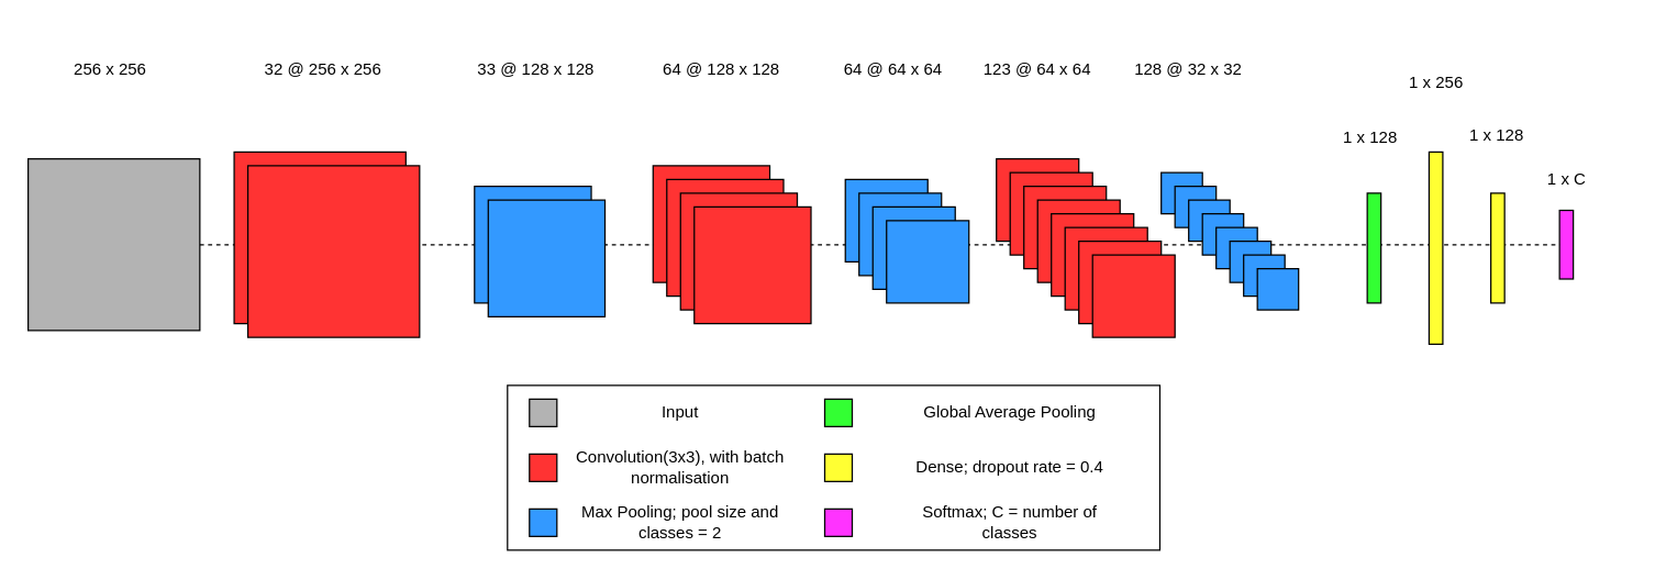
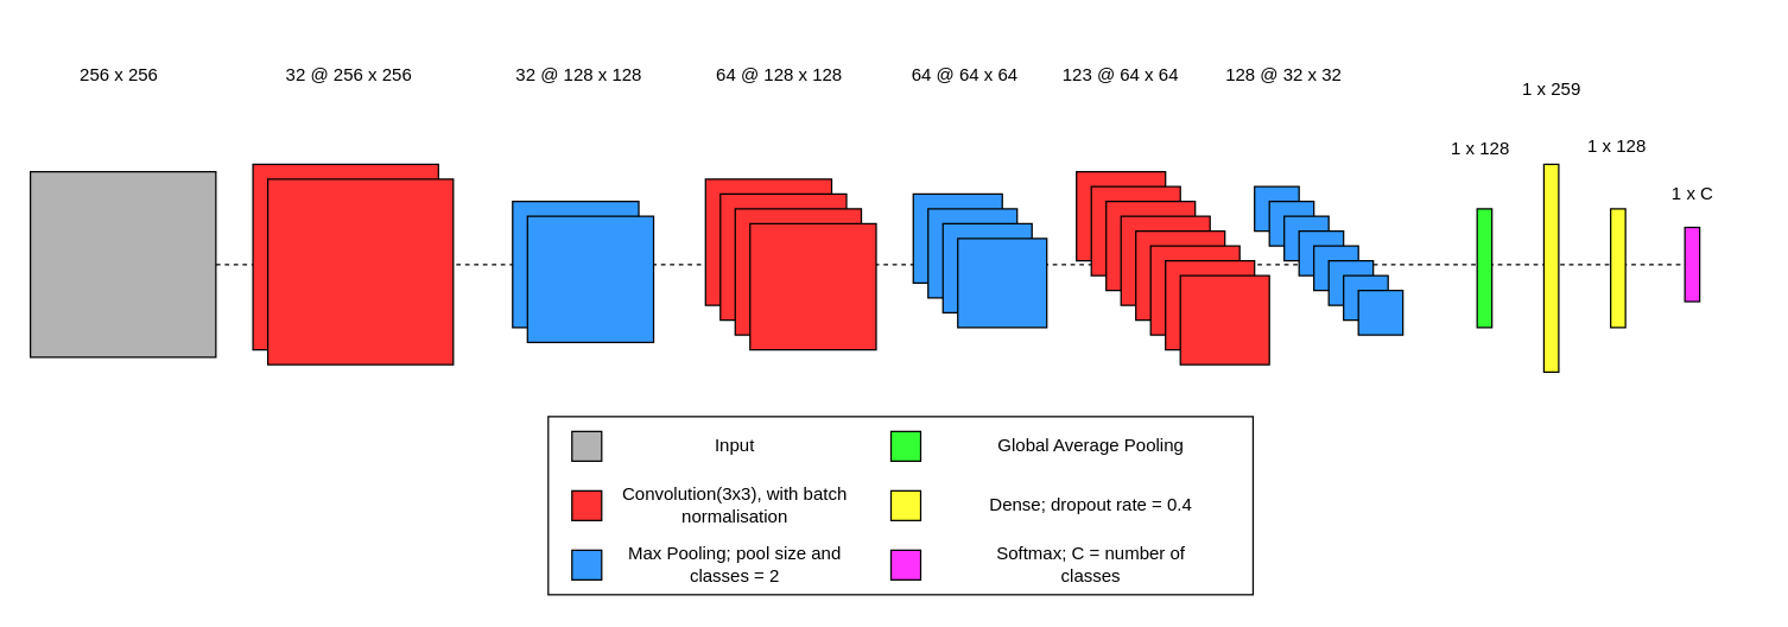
  <mxCell id="0" />
  <mxCell id="1" parent="0" />
  <mxCell id="2" value="" style="endArrow=none;dashed=1;html=1;entryX=1;entryY=0.5;entryDx=0;entryDy=0;" edge="1" parent="1" source="14" target="39"><mxGeometry width="50" height="50" relative="1" as="geometry"><mxPoint x="485" y="230" as="sourcePoint" /><mxPoint x="535" y="180" as="targetPoint" /></mxGeometry></mxCell>
  <mxCell id="3" value="1 x 128" style="rounded=0;whiteSpace=wrap;html=1;strokeColor=#FFFFFF;fillColor=#FFFFFF;" vertex="1" parent="1"><mxGeometry x="1047" y="70" width="85" height="55" as="geometry" /></mxCell>
  <mxCell id="4" value="1 x C" style="rounded=0;whiteSpace=wrap;html=1;strokeColor=#FFFFFF;fillColor=#FFFFFF;" vertex="1" parent="1"><mxGeometry x="1098" y="110" width="85" height="40" as="geometry" /></mxCell>
- <mxCell id="5" value="1 x 256" style="rounded=0;whiteSpace=wrap;html=1;strokeColor=#FFFFFF;fillColor=#FFFFFF;" vertex="1" parent="1"><mxGeometry x="1002.5" y="30" width="85" height="60" as="geometry" /></mxCell>
+ <mxCell id="5" value="1 x 259" style="rounded=0;whiteSpace=wrap;html=1;strokeColor=#FFFFFF;fillColor=#FFFFFF;" vertex="1" parent="1"><mxGeometry x="1002.5" y="30" width="85" height="60" as="geometry" /></mxCell>
  <mxCell id="6" value="1 x 128" style="rounded=0;whiteSpace=wrap;html=1;strokeColor=#FFFFFF;fillColor=#FFFFFF;" vertex="1" parent="1"><mxGeometry x="955" y="70" width="85" height="60" as="geometry" /></mxCell>
  <mxCell id="7" value="" style="rounded=0;whiteSpace=wrap;html=1;fillColor=#3399FF;" vertex="1" parent="1"><mxGeometry x="845" y="125" width="30" height="30" as="geometry" /></mxCell>
  <mxCell id="8" value="" style="rounded=0;whiteSpace=wrap;html=1;fillColor=#3399FF;" vertex="1" parent="1"><mxGeometry x="855" y="135" width="30" height="30" as="geometry" /></mxCell>
  <mxCell id="9" value="" style="rounded=0;whiteSpace=wrap;html=1;fillColor=#FF3333;" vertex="1" parent="1"><mxGeometry x="725" y="115" width="60" height="60" as="geometry" /></mxCell>
  <mxCell id="10" value="" style="rounded=0;whiteSpace=wrap;html=1;fillColor=#FF3333;" vertex="1" parent="1"><mxGeometry x="735" y="125" width="60" height="60" as="geometry" /></mxCell>
  <mxCell id="11" value="" style="rounded=0;whiteSpace=wrap;html=1;fillColor=#3399FF;" vertex="1" parent="1"><mxGeometry x="615" y="130" width="60" height="60" as="geometry" /></mxCell>
  <mxCell id="12" value="" style="rounded=0;whiteSpace=wrap;html=1;fillColor=#3399FF;" parent="1" vertex="1"><mxGeometry x="345" y="135" width="85" height="85" as="geometry" /></mxCell>
  <mxCell id="13" value="" style="rounded=0;whiteSpace=wrap;html=1;fillColor=#FF3333;" parent="1" vertex="1"><mxGeometry x="170" y="110" width="125" height="125" as="geometry" /></mxCell>
  <mxCell id="14" value="" style="rounded=0;whiteSpace=wrap;html=1;fillColor=#B3B3B3;" parent="1" vertex="1"><mxGeometry x="20" y="115" width="125" height="125" as="geometry" /></mxCell>
  <mxCell id="15" value="" style="rounded=0;whiteSpace=wrap;html=1;fillColor=#FF3333;" parent="1" vertex="1"><mxGeometry x="180" y="120" width="125" height="125" as="geometry" /></mxCell>
  <mxCell id="16" value="" style="rounded=0;whiteSpace=wrap;html=1;fillColor=#3399FF;" parent="1" vertex="1"><mxGeometry x="355" y="145" width="85" height="85" as="geometry" /></mxCell>
  <mxCell id="17" value="" style="rounded=0;whiteSpace=wrap;html=1;fillColor=#FF3333;" vertex="1" parent="1"><mxGeometry x="475" y="120" width="85" height="85" as="geometry" /></mxCell>
  <mxCell id="18" value="" style="rounded=0;whiteSpace=wrap;html=1;fillColor=#FF3333;" vertex="1" parent="1"><mxGeometry x="485" y="130" width="85" height="85" as="geometry" /></mxCell>
  <mxCell id="19" value="" style="rounded=0;whiteSpace=wrap;html=1;fillColor=#FF3333;" vertex="1" parent="1"><mxGeometry x="495" y="140" width="85" height="85" as="geometry" /></mxCell>
  <mxCell id="20" value="" style="rounded=0;whiteSpace=wrap;html=1;fillColor=#3399FF;" vertex="1" parent="1"><mxGeometry x="625" y="140" width="60" height="60" as="geometry" /></mxCell>
  <mxCell id="21" value="" style="rounded=0;whiteSpace=wrap;html=1;fillColor=#3399FF;" vertex="1" parent="1"><mxGeometry x="635" y="150" width="60" height="60" as="geometry" /></mxCell>
  <mxCell id="22" value="" style="rounded=0;whiteSpace=wrap;html=1;fillColor=#3399FF;" vertex="1" parent="1"><mxGeometry x="645" y="160" width="60" height="60" as="geometry" /></mxCell>
  <mxCell id="23" value="" style="rounded=0;whiteSpace=wrap;html=1;fillColor=#FF3333;" vertex="1" parent="1"><mxGeometry x="745" y="135" width="60" height="60" as="geometry" /></mxCell>
  <mxCell id="24" value="" style="rounded=0;whiteSpace=wrap;html=1;fillColor=#FF3333;" vertex="1" parent="1"><mxGeometry x="755" y="145" width="60" height="60" as="geometry" /></mxCell>
  <mxCell id="25" value="" style="rounded=0;whiteSpace=wrap;html=1;fillColor=#FF3333;" vertex="1" parent="1"><mxGeometry x="765" y="155" width="60" height="60" as="geometry" /></mxCell>
  <mxCell id="26" value="" style="rounded=0;whiteSpace=wrap;html=1;fillColor=#FF3333;" vertex="1" parent="1"><mxGeometry x="775" y="165" width="60" height="60" as="geometry" /></mxCell>
  <mxCell id="27" value="" style="rounded=0;whiteSpace=wrap;html=1;fillColor=#3399FF;" vertex="1" parent="1"><mxGeometry x="865" y="145" width="30" height="30" as="geometry" /></mxCell>
  <mxCell id="28" value="" style="rounded=0;whiteSpace=wrap;html=1;fillColor=#3399FF;" vertex="1" parent="1"><mxGeometry x="875" y="155" width="30" height="30" as="geometry" /></mxCell>
  <mxCell id="29" value="" style="rounded=0;whiteSpace=wrap;html=1;fillColor=#3399FF;" vertex="1" parent="1"><mxGeometry x="885" y="165" width="30" height="30" as="geometry" /></mxCell>
  <mxCell id="30" value="" style="rounded=0;whiteSpace=wrap;html=1;fillColor=#3399FF;" vertex="1" parent="1"><mxGeometry x="895" y="175" width="30" height="30" as="geometry" /></mxCell>
  <mxCell id="31" value="" style="rounded=0;whiteSpace=wrap;html=1;fillColor=#FF3333;" vertex="1" parent="1"><mxGeometry x="505" y="150" width="85" height="85" as="geometry" /></mxCell>
  <mxCell id="32" value="" style="rounded=0;whiteSpace=wrap;html=1;fillColor=#FF3333;" vertex="1" parent="1"><mxGeometry x="785" y="175" width="60" height="60" as="geometry" /></mxCell>
  <mxCell id="33" value="" style="rounded=0;whiteSpace=wrap;html=1;fillColor=#FF3333;" vertex="1" parent="1"><mxGeometry x="795" y="185" width="60" height="60" as="geometry" /></mxCell>
  <mxCell id="34" value="" style="rounded=0;whiteSpace=wrap;html=1;fillColor=#3399FF;" vertex="1" parent="1"><mxGeometry x="905" y="185" width="30" height="30" as="geometry" /></mxCell>
  <mxCell id="35" value="" style="rounded=0;whiteSpace=wrap;html=1;fillColor=#3399FF;" vertex="1" parent="1"><mxGeometry x="915" y="195" width="30" height="30" as="geometry" /></mxCell>
  <mxCell id="36" value="" style="rounded=0;whiteSpace=wrap;html=1;fillColor=#33FF33;" vertex="1" parent="1"><mxGeometry x="995" y="140" width="10" height="80" as="geometry" /></mxCell>
  <mxCell id="37" value="" style="rounded=0;whiteSpace=wrap;html=1;fillColor=#FFFF33;" vertex="1" parent="1"><mxGeometry x="1040" y="110" width="10" height="140" as="geometry" /></mxCell>
  <mxCell id="38" value="" style="rounded=0;whiteSpace=wrap;html=1;fillColor=#FFFF33;" vertex="1" parent="1"><mxGeometry x="1085" y="140" width="10" height="80" as="geometry" /></mxCell>
  <mxCell id="39" value="" style="rounded=0;whiteSpace=wrap;html=1;fillColor=#FF33FF;" vertex="1" parent="1"><mxGeometry x="1135" y="152.5" width="10" height="50" as="geometry" /></mxCell>
  <mxCell id="40" value="" style="rounded=0;whiteSpace=wrap;html=1;fillColor=#FFFFFF;" vertex="1" parent="1"><mxGeometry x="369" y="280" width="475" height="120" as="geometry" /></mxCell>
  <mxCell id="41" value="" style="rounded=0;whiteSpace=wrap;html=1;fillColor=#B3B3B3;" vertex="1" parent="1"><mxGeometry x="385" y="290" width="20" height="20" as="geometry" /></mxCell>
  <mxCell id="42" value="" style="rounded=0;whiteSpace=wrap;html=1;fillColor=#FF3333;" vertex="1" parent="1"><mxGeometry x="385" y="330" width="20" height="20" as="geometry" /></mxCell>
  <mxCell id="43" value="" style="rounded=0;whiteSpace=wrap;html=1;fillColor=#3399FF;" vertex="1" parent="1"><mxGeometry x="385" y="370" width="20" height="20" as="geometry" /></mxCell>
  <mxCell id="44" value="Input" style="rounded=0;whiteSpace=wrap;html=1;fillColor=#FFFFFF;strokeColor=#FFFFFF;" vertex="1" parent="1"><mxGeometry x="415" y="290" width="160" height="20" as="geometry" /></mxCell>
  <mxCell id="45" value="Convolution(3x3), with batch normalisation" style="rounded=0;whiteSpace=wrap;html=1;fillColor=#FFFFFF;strokeColor=#FFFFFF;" vertex="1" parent="1"><mxGeometry x="415" y="330" width="160" height="20" as="geometry" /></mxCell>
  <mxCell id="46" value="Max Pooling; pool size and classes = 2" style="rounded=0;whiteSpace=wrap;html=1;fillColor=#FFFFFF;strokeColor=#FFFFFF;" vertex="1" parent="1"><mxGeometry x="415" y="370" width="160" height="20" as="geometry" /></mxCell>
  <mxCell id="47" value="" style="rounded=0;whiteSpace=wrap;html=1;fillColor=#33FF33;" vertex="1" parent="1"><mxGeometry x="600" y="290" width="20" height="20" as="geometry" /></mxCell>
  <mxCell id="48" value="" style="rounded=0;whiteSpace=wrap;html=1;fillColor=#FFFF33;" vertex="1" parent="1"><mxGeometry x="600" y="330" width="20" height="20" as="geometry" /></mxCell>
  <mxCell id="49" value="" style="rounded=0;whiteSpace=wrap;html=1;fillColor=#FF33FF;" vertex="1" parent="1"><mxGeometry x="600" y="370" width="20" height="20" as="geometry" /></mxCell>
  <mxCell id="50" value="Global Average Pooling" style="rounded=0;whiteSpace=wrap;html=1;fillColor=#FFFFFF;strokeColor=#FFFFFF;" vertex="1" parent="1"><mxGeometry x="655" y="290" width="160" height="20" as="geometry" /></mxCell>
  <mxCell id="51" value="Dense; dropout rate = 0.4" style="rounded=0;whiteSpace=wrap;html=1;fillColor=#FFFFFF;strokeColor=#FFFFFF;" vertex="1" parent="1"><mxGeometry x="655" y="330" width="160" height="20" as="geometry" /></mxCell>
  <mxCell id="52" value="Softmax; C = number of classes" style="rounded=0;whiteSpace=wrap;html=1;fillColor=#FFFFFF;strokeColor=#FFFFFF;" vertex="1" parent="1"><mxGeometry x="655" y="370" width="160" height="20" as="geometry" /></mxCell>
  <mxCell id="53" value="256 x 256" style="rounded=0;whiteSpace=wrap;html=1;strokeColor=#FFFFFF;fillColor=#FFFFFF;" vertex="1" parent="1"><mxGeometry x="20" y="20" width="120" height="60" as="geometry" /></mxCell>
  <mxCell id="54" value="32 @ 256 x 256" style="rounded=0;whiteSpace=wrap;html=1;strokeColor=#FFFFFF;fillColor=#FFFFFF;" vertex="1" parent="1"><mxGeometry x="175" y="20" width="120" height="60" as="geometry" /></mxCell>
- <mxCell id="55" value="33 @ 128 x 128" style="rounded=0;whiteSpace=wrap;html=1;strokeColor=#FFFFFF;fillColor=#FFFFFF;" vertex="1" parent="1"><mxGeometry x="330" y="20" width="120" height="60" as="geometry" /></mxCell>
+ <mxCell id="55" value="32 @ 128 x 128" style="rounded=0;whiteSpace=wrap;html=1;strokeColor=#FFFFFF;fillColor=#FFFFFF;" vertex="1" parent="1"><mxGeometry x="330" y="20" width="120" height="60" as="geometry" /></mxCell>
  <mxCell id="56" value="64 @ 128 x 128" style="rounded=0;whiteSpace=wrap;html=1;strokeColor=#FFFFFF;fillColor=#FFFFFF;" vertex="1" parent="1"><mxGeometry x="465" y="20" width="120" height="60" as="geometry" /></mxCell>
  <mxCell id="57" value="64 @ 64 x 64" style="rounded=0;whiteSpace=wrap;html=1;strokeColor=#FFFFFF;fillColor=#FFFFFF;" vertex="1" parent="1"><mxGeometry x="590" y="20" width="120" height="60" as="geometry" /></mxCell>
  <mxCell id="58" value="123 @ 64 x 64" style="rounded=0;whiteSpace=wrap;html=1;strokeColor=#FFFFFF;fillColor=#FFFFFF;" vertex="1" parent="1"><mxGeometry x="695" y="20" width="120" height="60" as="geometry" /></mxCell>
  <mxCell id="59" value="128 @ 32 x 32" style="rounded=0;whiteSpace=wrap;html=1;strokeColor=#FFFFFF;fillColor=#FFFFFF;" vertex="1" parent="1"><mxGeometry x="805" y="20" width="120" height="60" as="geometry" /></mxCell>
